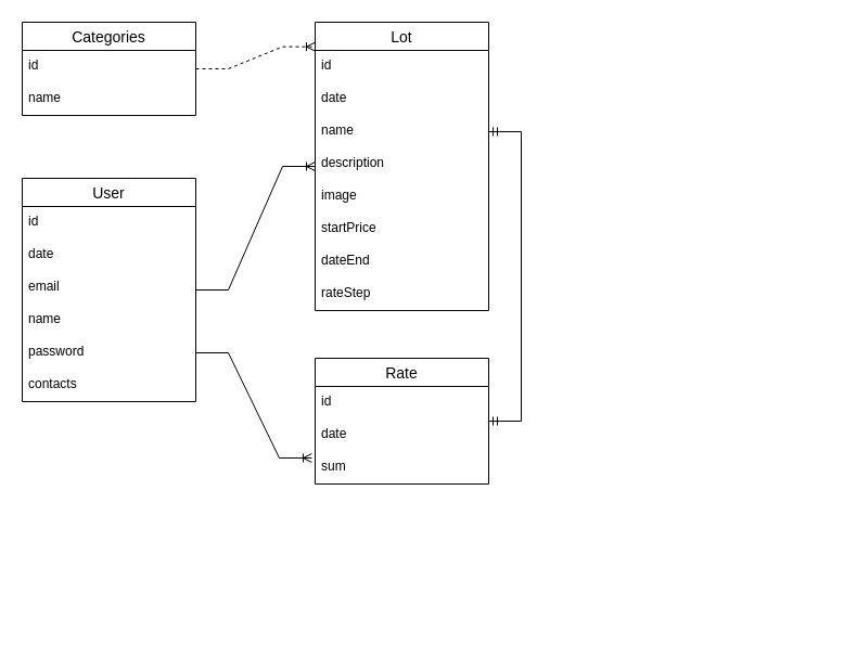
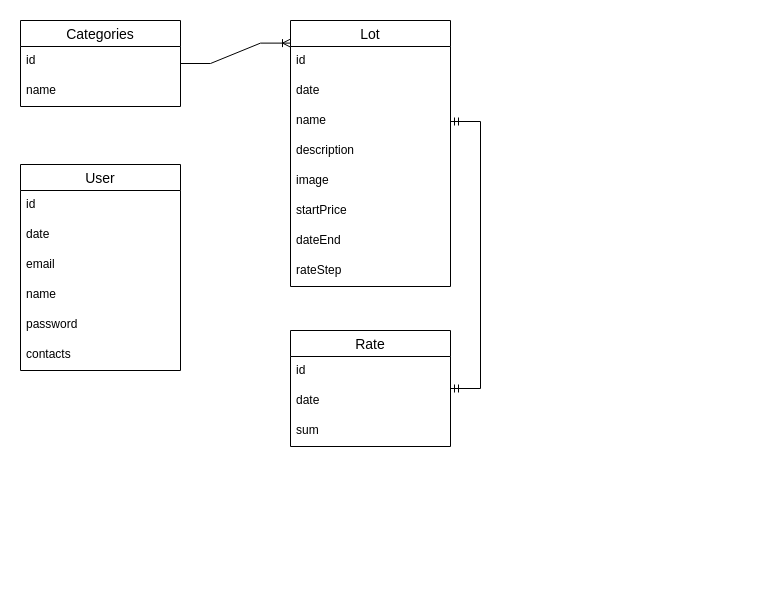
  <mxCell id="0" />
  <mxCell id="1" parent="0" />
  <mxCell id="2" value="Rate" style="swimlane;fontStyle=0;childLayout=stackLayout;horizontal=1;startSize=26;horizontalStack=0;resizeParent=1;resizeParentMax=0;resizeLast=0;collapsible=1;marginBottom=0;align=center;fontSize=14;" parent="1" vertex="1"><mxGeometry x="290" y="330" width="160" height="116" as="geometry" /></mxCell>
  <mxCell id="3" value="id" style="text;strokeColor=none;fillColor=none;spacingLeft=4;spacingRight=4;overflow=hidden;rotatable=0;points=[[0,0.5],[1,0.5]];portConstraint=eastwest;fontSize=12;" vertex="1" parent="2"><mxGeometry y="26" width="160" height="30" as="geometry" /></mxCell>
  <mxCell id="4" value="date" style="text;strokeColor=none;fillColor=none;spacingLeft=4;spacingRight=4;overflow=hidden;rotatable=0;points=[[0,0.5],[1,0.5]];portConstraint=eastwest;fontSize=12;" parent="2" vertex="1"><mxGeometry y="56" width="160" height="30" as="geometry" /></mxCell>
  <mxCell id="5" value="sum" style="text;strokeColor=none;fillColor=none;spacingLeft=4;spacingRight=4;overflow=hidden;rotatable=0;points=[[0,0.5],[1,0.5]];portConstraint=eastwest;fontSize=12;" parent="2" vertex="1"><mxGeometry y="86" width="160" height="30" as="geometry" /></mxCell>
  <mxCell id="6" value="Categories" style="swimlane;fontStyle=0;childLayout=stackLayout;horizontal=1;startSize=26;horizontalStack=0;resizeParent=1;resizeParentMax=0;resizeLast=0;collapsible=1;marginBottom=0;align=center;fontSize=14;" parent="1" vertex="1"><mxGeometry x="20" y="20" width="160" height="86" as="geometry" /></mxCell>
  <mxCell id="7" value="id" style="text;strokeColor=none;fillColor=none;spacingLeft=4;spacingRight=4;overflow=hidden;rotatable=0;points=[[0,0.5],[1,0.5]];portConstraint=eastwest;fontSize=12;" parent="6" vertex="1"><mxGeometry y="26" width="160" height="30" as="geometry" /></mxCell>
  <mxCell id="8" value="name" style="text;strokeColor=none;fillColor=none;spacingLeft=4;spacingRight=4;overflow=hidden;rotatable=0;points=[[0,0.5],[1,0.5]];portConstraint=eastwest;fontSize=12;" parent="6" vertex="1"><mxGeometry y="56" width="160" height="30" as="geometry" /></mxCell>
  <mxCell id="9" value="Lot" style="swimlane;fontStyle=0;childLayout=stackLayout;horizontal=1;startSize=26;horizontalStack=0;resizeParent=1;resizeParentMax=0;resizeLast=0;collapsible=1;marginBottom=0;align=center;fontSize=14;" parent="1" vertex="1"><mxGeometry x="290" y="20" width="160" height="266" as="geometry" /></mxCell>
  <mxCell id="10" value="id" style="text;strokeColor=none;fillColor=none;spacingLeft=4;spacingRight=4;overflow=hidden;rotatable=0;points=[[0,0.5],[1,0.5]];portConstraint=eastwest;fontSize=12;" parent="9" vertex="1"><mxGeometry y="26" width="160" height="30" as="geometry" /></mxCell>
  <mxCell id="11" value="date" style="text;strokeColor=none;fillColor=none;spacingLeft=4;spacingRight=4;overflow=hidden;rotatable=0;points=[[0,0.5],[1,0.5]];portConstraint=eastwest;fontSize=12;" vertex="1" parent="9"><mxGeometry y="56" width="160" height="30" as="geometry" /></mxCell>
  <mxCell id="12" value="name" style="text;strokeColor=none;fillColor=none;spacingLeft=4;spacingRight=4;overflow=hidden;rotatable=0;points=[[0,0.5],[1,0.5]];portConstraint=eastwest;fontSize=12;" parent="9" vertex="1"><mxGeometry y="86" width="160" height="30" as="geometry" /></mxCell>
  <mxCell id="13" value="description" style="text;strokeColor=none;fillColor=none;spacingLeft=4;spacingRight=4;overflow=hidden;rotatable=0;points=[[0,0.5],[1,0.5]];portConstraint=eastwest;fontSize=12;" parent="9" vertex="1"><mxGeometry y="116" width="160" height="30" as="geometry" /></mxCell>
  <mxCell id="14" value="image" style="text;strokeColor=none;fillColor=none;spacingLeft=4;spacingRight=4;overflow=hidden;rotatable=0;points=[[0,0.5],[1,0.5]];portConstraint=eastwest;fontSize=12;" parent="9" vertex="1"><mxGeometry y="146" width="160" height="30" as="geometry" /></mxCell>
  <mxCell id="15" value="startPrice" style="text;strokeColor=none;fillColor=none;spacingLeft=4;spacingRight=4;overflow=hidden;rotatable=0;points=[[0,0.5],[1,0.5]];portConstraint=eastwest;fontSize=12;" parent="9" vertex="1"><mxGeometry y="176" width="160" height="30" as="geometry" /></mxCell>
  <mxCell id="16" value="dateEnd" style="text;strokeColor=none;fillColor=none;spacingLeft=4;spacingRight=4;overflow=hidden;rotatable=0;points=[[0,0.5],[1,0.5]];portConstraint=eastwest;fontSize=12;" parent="9" vertex="1"><mxGeometry y="206" width="160" height="30" as="geometry" /></mxCell>
  <mxCell id="17" value="rateStep" style="text;strokeColor=none;fillColor=none;spacingLeft=4;spacingRight=4;overflow=hidden;rotatable=0;points=[[0,0.5],[1,0.5]];portConstraint=eastwest;fontSize=12;" parent="9" vertex="1"><mxGeometry y="236" width="160" height="30" as="geometry" /></mxCell>
  <mxCell id="18" value="User" style="swimlane;fontStyle=0;childLayout=stackLayout;horizontal=1;startSize=26;horizontalStack=0;resizeParent=1;resizeParentMax=0;resizeLast=0;collapsible=1;marginBottom=0;align=center;fontSize=14;" parent="1" vertex="1"><mxGeometry x="20" y="164" width="160" height="206" as="geometry" /></mxCell>
  <mxCell id="19" value="id" style="text;strokeColor=none;fillColor=none;spacingLeft=4;spacingRight=4;overflow=hidden;rotatable=0;points=[[0,0.5],[1,0.5]];portConstraint=eastwest;fontSize=12;" vertex="1" parent="18"><mxGeometry y="26" width="160" height="30" as="geometry" /></mxCell>
  <mxCell id="20" value="date" style="text;strokeColor=none;fillColor=none;spacingLeft=4;spacingRight=4;overflow=hidden;rotatable=0;points=[[0,0.5],[1,0.5]];portConstraint=eastwest;fontSize=12;" parent="18" vertex="1"><mxGeometry y="56" width="160" height="30" as="geometry" /></mxCell>
  <mxCell id="21" value="email" style="text;strokeColor=none;fillColor=none;spacingLeft=4;spacingRight=4;overflow=hidden;rotatable=0;points=[[0,0.5],[1,0.5]];portConstraint=eastwest;fontSize=12;" parent="18" vertex="1"><mxGeometry y="86" width="160" height="30" as="geometry" /></mxCell>
  <mxCell id="22" value="name" style="text;strokeColor=none;fillColor=none;spacingLeft=4;spacingRight=4;overflow=hidden;rotatable=0;points=[[0,0.5],[1,0.5]];portConstraint=eastwest;fontSize=12;" parent="18" vertex="1"><mxGeometry y="116" width="160" height="30" as="geometry" /></mxCell>
  <mxCell id="23" value="password" style="text;strokeColor=none;fillColor=none;spacingLeft=4;spacingRight=4;overflow=hidden;rotatable=0;points=[[0,0.5],[1,0.5]];portConstraint=eastwest;fontSize=12;" parent="18" vertex="1"><mxGeometry y="146" width="160" height="30" as="geometry" /></mxCell>
  <mxCell id="24" value="contacts" style="text;strokeColor=none;fillColor=none;spacingLeft=4;spacingRight=4;overflow=hidden;rotatable=0;points=[[0,0.5],[1,0.5]];portConstraint=eastwest;fontSize=12;" parent="18" vertex="1"><mxGeometry y="176" width="160" height="30" as="geometry" /></mxCell>
  <mxCell id="25" value="" style="edgeStyle=entityRelationEdgeStyle;fontSize=12;html=1;endArrow=ERmandOne;startArrow=ERmandOne;rounded=0;exitX=1;exitY=0.5;exitDx=0;exitDy=0;" parent="1" source="12" target="2" edge="1"><mxGeometry width="100" height="100" relative="1" as="geometry"><mxPoint x="420" y="120.99" as="sourcePoint" /><mxPoint x="534.88" y="90" as="targetPoint" /><Array as="points"><mxPoint x="480" y="140" /><mxPoint x="480" y="110" /><mxPoint x="480" y="100" /><mxPoint x="480" y="110" /></Array></mxGeometry></mxCell>
- <mxCell id="26" value="" style="edgeStyle=entityRelationEdgeStyle;fontSize=12;html=1;endArrow=ERoneToMany;rounded=0;entryX=-0.019;entryY=0.2;entryDx=0;entryDy=0;entryPerimeter=0;" parent="1" source="23" target="5" edge="1"><mxGeometry width="100" height="100" relative="1" as="geometry"><mxPoint x="420" y="496.99" as="sourcePoint" /><mxPoint x="540" y="140" as="targetPoint" /><Array as="points"><mxPoint x="646" y="584.96" /><mxPoint x="756" y="424.96" /><mxPoint x="756" y="313.95" /><mxPoint x="756" y="351.96" /><mxPoint x="736" y="284.96" /></Array></mxGeometry></mxCell>
- <mxCell id="27" value="" style="edgeStyle=entityRelationEdgeStyle;fontSize=12;html=1;endArrow=ERoneToMany;rounded=0;entryX=0;entryY=0.085;entryDx=0;entryDy=0;entryPerimeter=0;dashed=1;" edge="1" parent="1" source="6" target="9"><mxGeometry width="100" height="100" relative="1" as="geometry"><mxPoint x="170" y="140" as="sourcePoint" /><mxPoint x="270" y="40" as="targetPoint" /></mxGeometry></mxCell>
- <mxCell id="28" value="" style="edgeStyle=entityRelationEdgeStyle;fontSize=12;html=1;endArrow=ERoneToMany;rounded=0;" edge="1" parent="1" source="18" target="9"><mxGeometry width="100" height="100" relative="1" as="geometry"><mxPoint x="110" y="390" as="sourcePoint" /><mxPoint x="280" y="160" as="targetPoint" /><Array as="points"><mxPoint x="140" y="400" /></Array></mxGeometry></mxCell>
+ <mxCell id="27" value="" style="edgeStyle=entityRelationEdgeStyle;fontSize=12;html=1;endArrow=ERoneToMany;rounded=0;entryX=0;entryY=0.085;entryDx=0;entryDy=0;entryPerimeter=0;" edge="1" parent="1" source="6" target="9"><mxGeometry width="100" height="100" relative="1" as="geometry"><mxPoint x="170" y="140" as="sourcePoint" /><mxPoint x="270" y="40" as="targetPoint" /></mxGeometry></mxCell>
